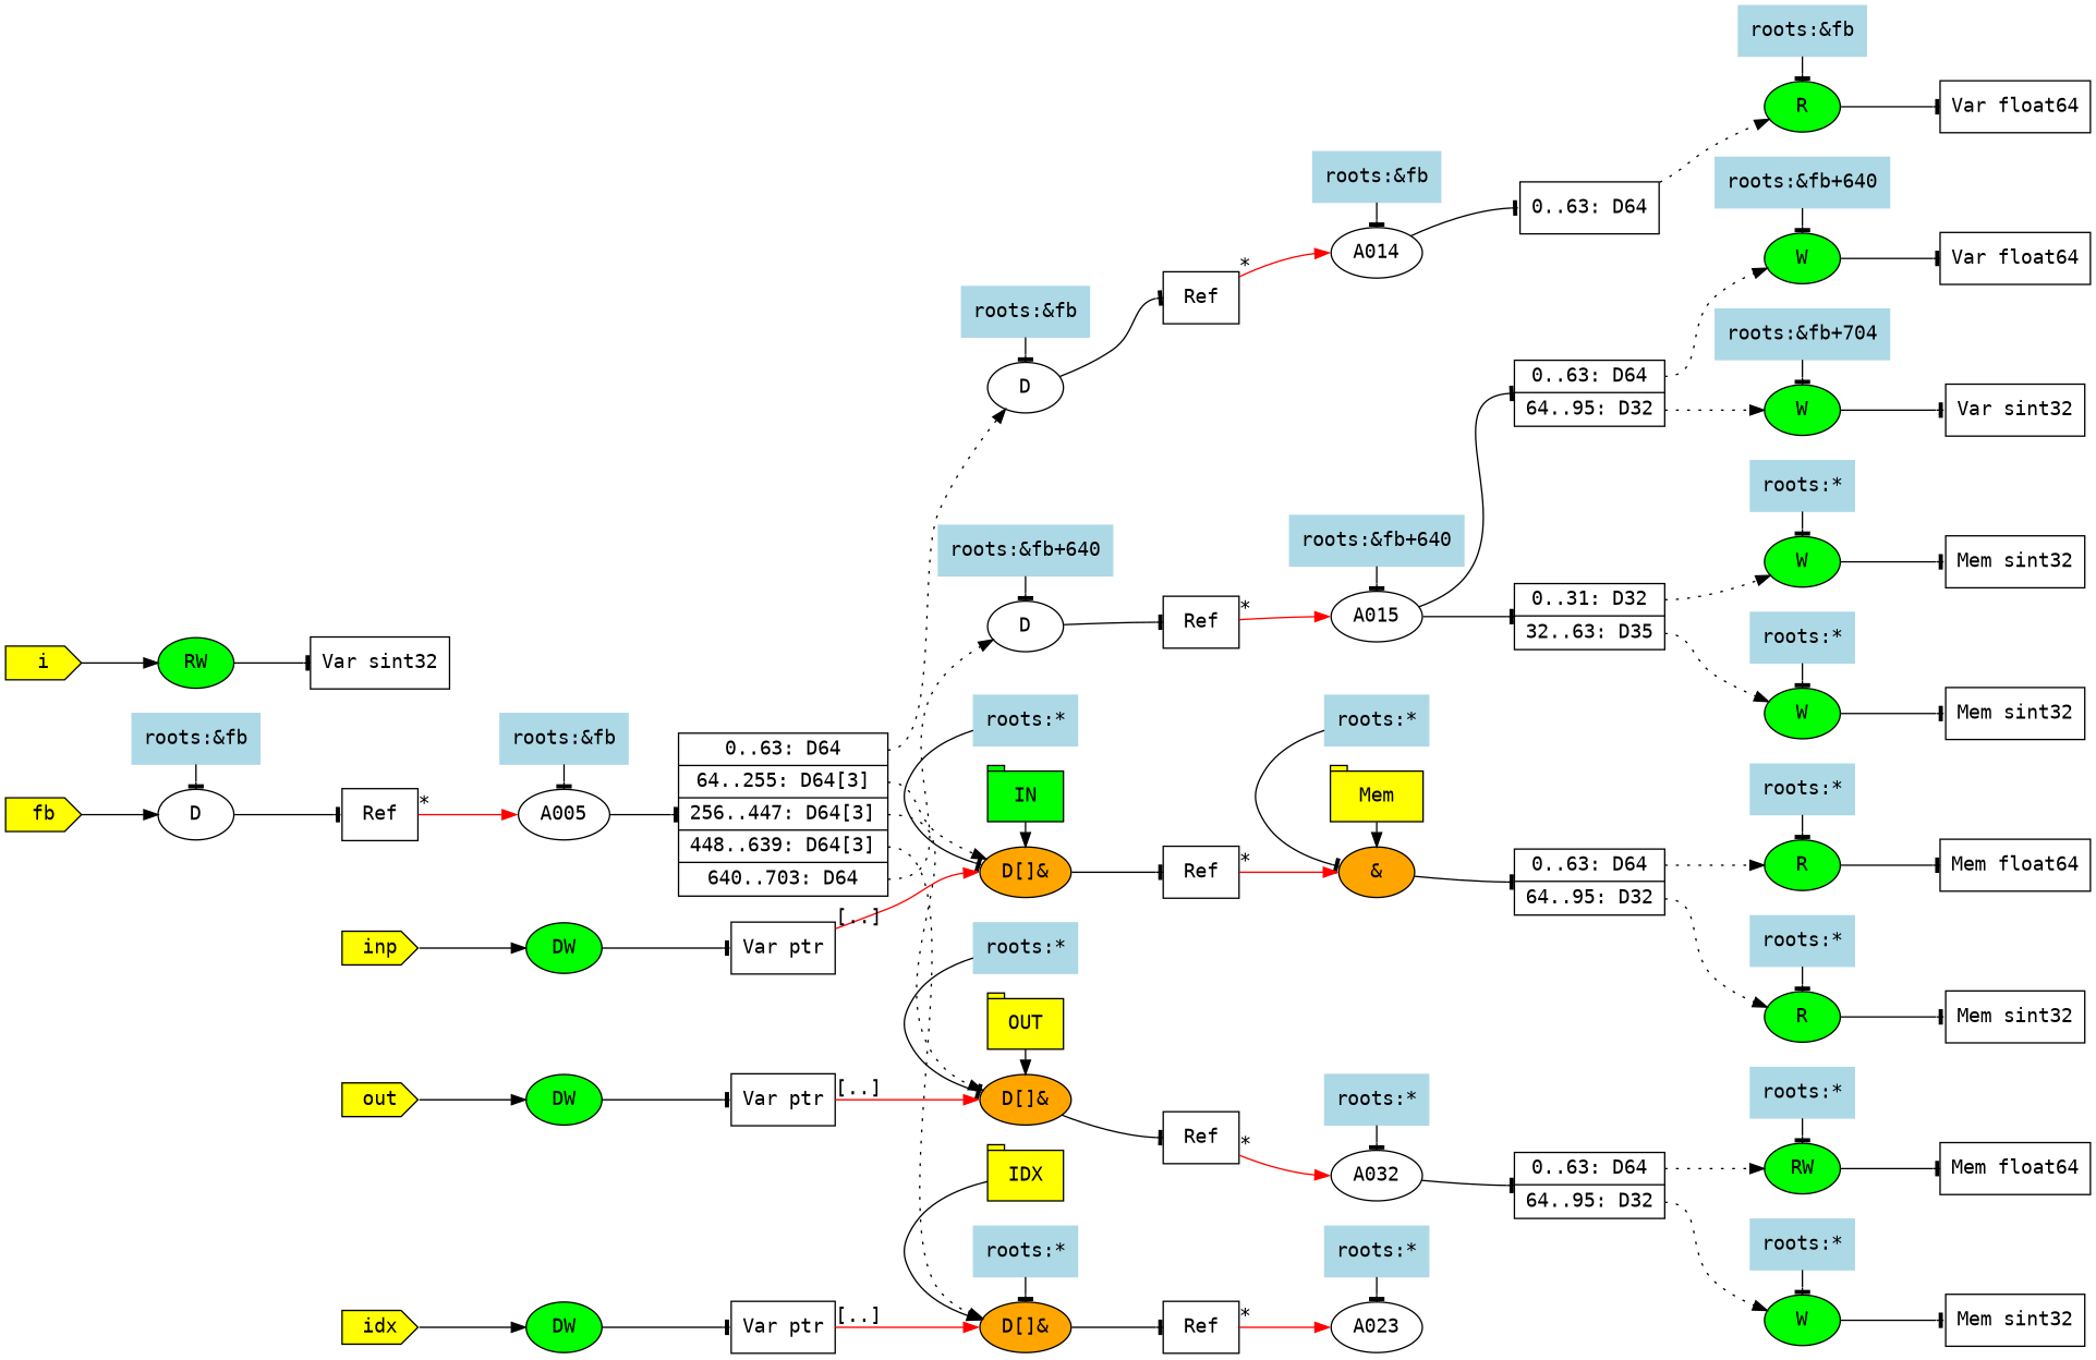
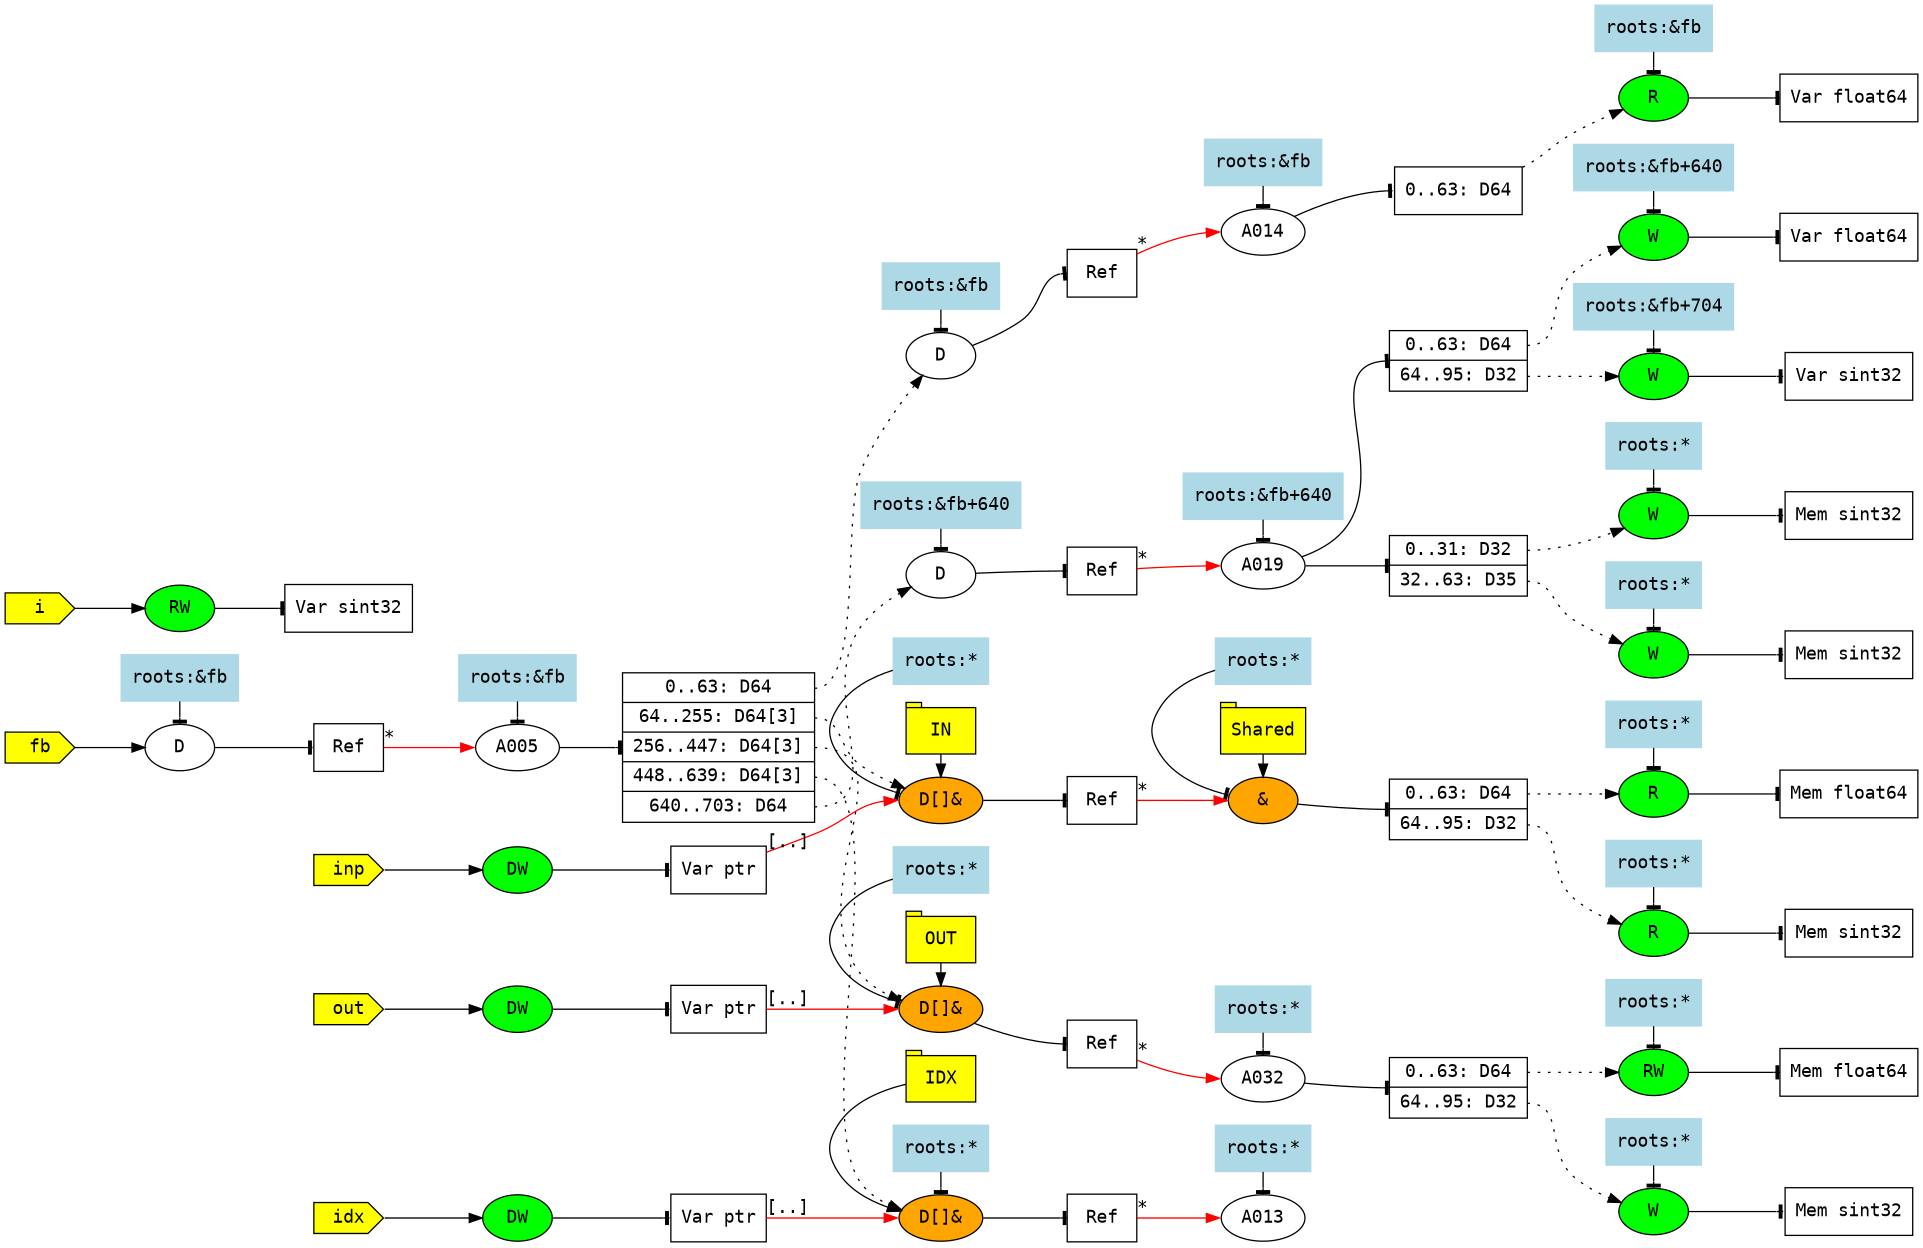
  digraph {
    rankdir=LR
    node [fontname=monospace shape=oval style=filled]
    edge [arrowhead=tee fontname=monospace]
    n1 [label=D style=""]
    n2 [color=lightblue label="roots:&fb" shape=box]
    A005 [style=""]
    n4 [color=lightblue label="roots:&fb" shape=box]
    n5 [fillcolor=orange label="D[]&"]
    n6 [color=lightblue label="roots:*" shape=box]
    n7 [fillcolor=orange label="D[]&"]
    n8 [color=lightblue label="roots:*" shape=box]
    n9 [fillcolor=orange label="D[]&"]
    n10 [color=lightblue label="roots:*" shape=box]
    n11 [label=D style=""]
    n12 [color=lightblue label="roots:&fb" shape=box]
    n13 [label=D style=""]
    n14 [color=lightblue label="roots:&fb+640" shape=box]
    n15 [fillcolor=orange label="&"]
    n16 [color=lightblue label="roots:*" shape=box]
    n17 [label=A032 style=""]
    n18 [color=lightblue label="roots:*" shape=box]
-   A013 [label=A023 style=""]
+   A013 [style=""]
    n20 [color=lightblue label="roots:*" shape=box]
    A014 [style=""]
    n22 [color=lightblue label="roots:&fb" shape=box]
-   A015 [style=""]
+   A015 [label=A019 style=""]
    n24 [color=lightblue label="roots:&fb+640" shape=box]
    n25 [fillcolor=green label=R]
    n26 [color=lightblue label="roots:*" shape=box]
    n27 [fillcolor=green label=R]
    n28 [color=lightblue label="roots:*" shape=box]
    n29 [fillcolor=green label=RW]
    n30 [color=lightblue label="roots:*" shape=box]
    n31 [fillcolor=green label=W]
    n32 [color=lightblue label="roots:*" shape=box]
    n33 [fillcolor=green label=W]
    n34 [color=lightblue label="roots:*" shape=box]
    n35 [fillcolor=green label=W]
    n36 [color=lightblue label="roots:*" shape=box]
    n37 [fillcolor=green label=R]
    n38 [color=lightblue label="roots:&fb" shape=box]
    n39 [fillcolor=green label=W]
    n40 [color=lightblue label="roots:&fb+640" shape=box]
    n41 [fillcolor=green label=W]
    n42 [color=lightblue label="roots:&fb+704" shape=box]
    n43 [fillcolor=yellow label=IDX shape=tab]
-   n44 [fillcolor=green label=IN shape=tab]
+   n44 [fillcolor=yellow label=IN shape=tab]
    n45 [fillcolor=yellow label=OUT shape=tab]
-   n46 [fillcolor=yellow label=Mem shape=tab]
+   n46 [fillcolor=yellow label=Shared shape=tab]
    n47 [label="<_p1> Ref" shape=record style=""]
    n48 [label="<_p1> 0..63: D64|<_p2> 64..255: D64[3]|<_p3> 256..447: D64[3]|<_p4> 448..639: D64[3]|<_p5> 640..703: D64" shape=record style=""]
    n49 [label="<_p1> Ref" shape=record style=""]
    n50 [label="<_p1> Ref" shape=record style=""]
    n51 [label="<_p1> Ref" shape=record style=""]
    n52 [label="<_p1> Ref" shape=record style=""]
    n53 [label="<_p1> Ref" shape=record style=""]
    n54 [label="<_p1> 0..63: D64|<_p2> 64..95: D32" shape=record style=""]
    n55 [label="<_p1> 0..63: D64|<_p2> 64..95: D32" shape=record style=""]
    n56 [label="<_p1> 0..63: D64" shape=record style=""]
    n57 [label="<_p1> 0..31: D32|<_p2> 32..63: D35" shape=record style=""]
    n58 [label="<_p1> 0..63: D64|<_p2> 64..95: D32" shape=record style=""]
    n59 [label="Mem float64" shape=record style=""]
    n60 [label="Mem sint32" shape=record style=""]
    n61 [label="Mem float64" shape=record style=""]
    n62 [label="Mem sint32" shape=record style=""]
    n63 [label="Mem sint32" shape=record style=""]
    n64 [label="Mem sint32" shape=record style=""]
    n65 [label="Var float64" shape=record style=""]
    n66 [label="Var float64" shape=record style=""]
    n67 [label="Var sint32" shape=record style=""]
    n68 [fillcolor=yellow label=fb shape=cds]
    n69 [fillcolor=yellow label=inp shape=cds]
    n70 [fillcolor=green label=DW]
    n71 [label="<_p1> Var ptr" shape=record style=""]
    n72 [fillcolor=yellow label=out shape=cds]
    n73 [fillcolor=green label=DW]
    n74 [label="<_p1> Var ptr" shape=record style=""]
    n75 [fillcolor=yellow label=idx shape=cds]
    n76 [fillcolor=green label=DW]
    n77 [label="<_p1> Var ptr" shape=record style=""]
    n78 [fillcolor=yellow label=i shape=cds]
    n79 [fillcolor=green label=RW]
    n80 [label="Var sint32" shape=record style=""]
    subgraph sub_1 {
      rank=same
      n1
      n2
    }
    subgraph sub_2 {
      rank=same
      A005
      n4
    }
    subgraph sub_3 {
      rank=same
      n5
      n6
    }
    subgraph sub_4 {
      rank=same
      n7
      n8
    }
    subgraph sub_5 {
      rank=same
      n9
      n10
    }
    subgraph sub_6 {
      rank=same
      n11
      n12
    }
    subgraph sub_7 {
      rank=same
      n13
      n14
    }
    subgraph sub_8 {
      rank=same
      n15
      n16
    }
    subgraph sub_9 {
      rank=same
      n17
      n18
    }
    subgraph sub_10 {
      rank=same
      A013
      n20
    }
    subgraph sub_11 {
      rank=same
      A014
      n22
    }
    subgraph sub_12 {
      rank=same
      A015
      n24
    }
    subgraph sub_13 {
      rank=same
      n25
      n26
    }
    subgraph sub_14 {
      rank=same
      n27
      n28
    }
    subgraph sub_15 {
      rank=same
      n29
      n30
    }
    subgraph sub_16 {
      rank=same
      n31
      n32
    }
    subgraph sub_17 {
      rank=same
      n33
      n34
    }
    subgraph sub_18 {
      rank=same
      n35
      n36
    }
    subgraph sub_19 {
      rank=same
      n37
      n38
    }
    subgraph sub_20 {
      rank=same
      n39
      n40
    }
    subgraph sub_21 {
      rank=same
      n41
      n42
    }
    subgraph sub_22 {
      rank=same
      n9
      n43
    }
    subgraph sub_23 {
      rank=same
      n5
      n44
    }
    subgraph sub_24 {
      rank=same
      n7
      n45
    }
    subgraph sub_25 {
      rank=same
      n15
      n46
    }
    n1 -> n47 [headport=w]
    n2 -> n1
    A005 -> n48 [headport=w]
    n4 -> A005
    n5 -> n49 [headport=w]
    n6 -> n5
    n7 -> n50 [headport=w]
    n8 -> n7
    n9 -> n51 [headport=w]
    n10 -> n9
    n11 -> n52 [headport=w]
    n12 -> n11
    n13 -> n53 [headport=w]
    n14 -> n13
    n15 -> n54 [headport=w]
    n16 -> n15
    n17 -> n55 [headport=w]
    n18 -> n17
    n20 -> A013
    A014 -> n56 [headport=w]
    n22 -> A014
    A015 -> n57 [headport=w]
    A015 -> n58 [headport=w]
    n24 -> A015
    n25 -> n59 [headport=w]
    n26 -> n25
    n27 -> n60 [headport=w]
    n28 -> n27
    n29 -> n61 [headport=w]
    n30 -> n29
    n31 -> n62 [headport=w]
    n32 -> n31
    n33 -> n63 [headport=w]
    n34 -> n33
    n35 -> n64 [headport=w]
    n36 -> n35
    n37 -> n65 [headport=w]
    n38 -> n37
    n39 -> n66 [headport=w]
    n40 -> n39
    n41 -> n67 [headport=w]
    n42 -> n41
    n43 -> n9 [arrowhead=""]
    n44 -> n5 [arrowhead=""]
    n45 -> n7 [arrowhead=""]
    n46 -> n15 [arrowhead=""]
    n47 -> A005 [color=red headport=w labelangle="+30" taillabel="*" tailport=_p1 arrowhead=""]
    n48 -> n5 [style=dotted tailport=_p2 arrowhead=""]
    n48 -> n7 [style=dotted tailport=_p3 arrowhead=""]
    n48 -> n9 [style=dotted tailport=_p4 arrowhead=""]
    n48 -> n11 [style=dotted tailport=_p1 arrowhead=""]
    n48 -> n13 [style=dotted tailport=_p5 arrowhead=""]
    n49 -> n15 [color=red headport=w labelangle="+30" taillabel="*" tailport=_p1 arrowhead=""]
    n50 -> n17 [color=red headport=w labelangle="+30" taillabel="*" tailport=_p1 arrowhead=""]
    n51 -> A013 [color=red headport=w labelangle="+30" taillabel="*" tailport=_p1 arrowhead=""]
    n52 -> A014 [color=red headport=w labelangle="+30" taillabel="*" tailport=_p1 arrowhead=""]
    n53 -> A015 [color=red headport=w labelangle="+30" taillabel="*" tailport=_p1 arrowhead=""]
    n54 -> n25 [style=dotted tailport=_p1 arrowhead=""]
    n54 -> n27 [style=dotted tailport=_p2 arrowhead=""]
    n55 -> n29 [style=dotted tailport=_p1 arrowhead=""]
    n55 -> n31 [style=dotted tailport=_p2 arrowhead=""]
    n56 -> n37 [style=dotted tailport=_p1 arrowhead=""]
    n57 -> n33 [style=dotted tailport=_p1 arrowhead=""]
    n57 -> n35 [style=dotted tailport=_p2 arrowhead=""]
    n58 -> n39 [style=dotted tailport=_p1 arrowhead=""]
    n58 -> n41 [style=dotted tailport=_p2 arrowhead=""]
    n68 -> n1 [tailport=e arrowhead=""]
    n69 -> n70 [tailport=e arrowhead=""]
    n70 -> n71 [headport=w]
    n71 -> n5 [color=red headport=w labelangle="+40" labeldistance=1.7 taillabel="[..]" tailport=_p1 arrowhead=""]
    n72 -> n73 [tailport=e arrowhead=""]
    n73 -> n74 [headport=w]
    n74 -> n7 [color=red headport=w labelangle="+40" labeldistance=1.7 taillabel="[..]" tailport=_p1 arrowhead=""]
    n75 -> n76 [tailport=e arrowhead=""]
    n76 -> n77 [headport=w]
    n77 -> n9 [color=red headport=w labelangle="+40" labeldistance=1.7 taillabel="[..]" tailport=_p1 arrowhead=""]
    n78 -> n79 [tailport=e arrowhead=""]
    n79 -> n80 [headport=w]
  }
